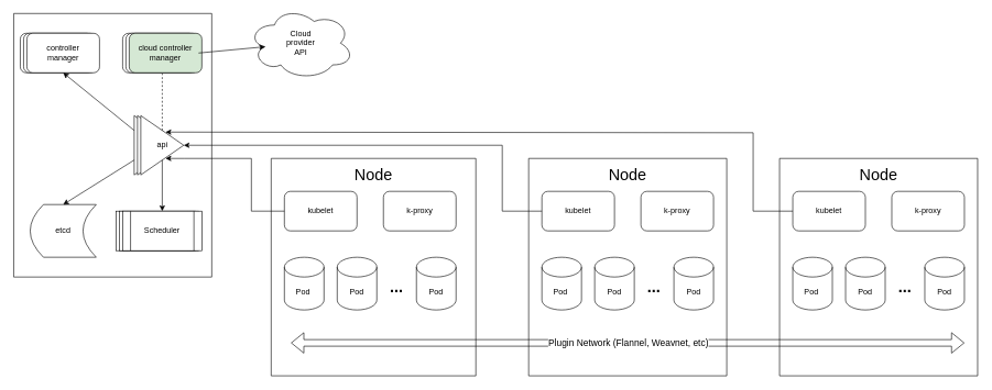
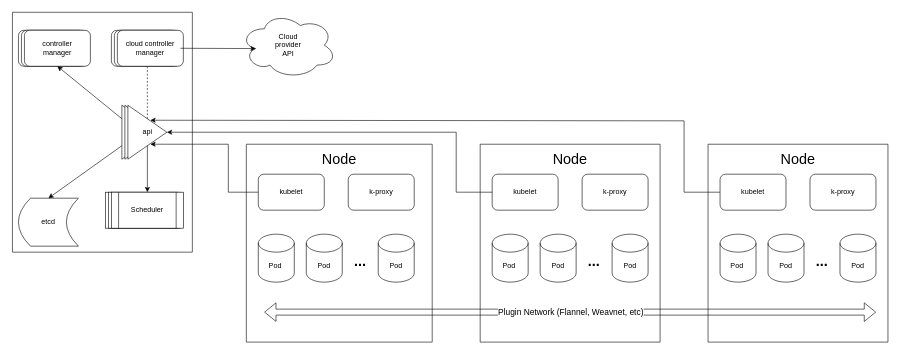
  <mxCell id="0" />
  <mxCell id="1" parent="0" />
  <mxCell id="2" value="" style="swimlane;startSize=0;" vertex="1" parent="1"><mxGeometry x="800" y="240" width="300" height="330" as="geometry" /></mxCell>
  <mxCell id="3" value="kubelet" style="rounded=1;whiteSpace=wrap;html=1;" vertex="1" parent="2"><mxGeometry x="20" y="50" width="110" height="60" as="geometry" /></mxCell>
  <mxCell id="4" value="k-proxy" style="rounded=1;whiteSpace=wrap;html=1;" vertex="1" parent="2"><mxGeometry x="170" y="50" width="110" height="60" as="geometry" /></mxCell>
  <mxCell id="5" value="Pod&amp;nbsp;" style="shape=cylinder3;whiteSpace=wrap;html=1;boundedLbl=1;backgroundOutline=1;size=15;" vertex="1" parent="2"><mxGeometry x="20" y="150" width="60" height="80" as="geometry" /></mxCell>
  <mxCell id="6" value="Pod" style="shape=cylinder3;whiteSpace=wrap;html=1;boundedLbl=1;backgroundOutline=1;size=15;" vertex="1" parent="2"><mxGeometry x="100" y="150" width="60" height="80" as="geometry" /></mxCell>
  <mxCell id="7" value="Pod" style="shape=cylinder3;whiteSpace=wrap;html=1;boundedLbl=1;backgroundOutline=1;size=15;" vertex="1" parent="2"><mxGeometry x="220" y="150" width="60" height="80" as="geometry" /></mxCell>
  <mxCell id="8" value="&lt;b&gt;&lt;font style=&quot;font-size: 24px;&quot;&gt;...&lt;/font&gt;&lt;/b&gt;" style="text;html=1;strokeColor=none;fillColor=none;align=center;verticalAlign=middle;whiteSpace=wrap;rounded=0;" vertex="1" parent="2"><mxGeometry x="160" y="170" width="60" height="50" as="geometry" /></mxCell>
  <mxCell id="9" value="Node" style="text;html=1;strokeColor=none;fillColor=none;align=center;verticalAlign=middle;whiteSpace=wrap;rounded=0;fontSize=24;" vertex="1" parent="2"><mxGeometry x="120" y="10" width="60" height="30" as="geometry" /></mxCell>
  <mxCell id="10" value="" style="swimlane;startSize=0;" vertex="1" parent="1"><mxGeometry x="20" y="20" width="300" height="400" as="geometry" /></mxCell>
  <mxCell id="11" value="cv" style="triangle;whiteSpace=wrap;html=1;" vertex="1" parent="10"><mxGeometry x="182.5" y="155" width="65" height="90" as="geometry" /></mxCell>
  <mxCell id="12" value="Scheduler" style="shape=process;whiteSpace=wrap;html=1;backgroundOutline=1;" vertex="1" parent="10"><mxGeometry x="155" y="300" width="120" height="60" as="geometry" /></mxCell>
  <mxCell id="13" value="Scheduler" style="shape=process;whiteSpace=wrap;html=1;backgroundOutline=1;" vertex="1" parent="10"><mxGeometry x="160" y="300" width="120" height="60" as="geometry" /></mxCell>
  <mxCell id="14" value="controller &lt;br&gt;manager" style="rounded=1;whiteSpace=wrap;html=1;" vertex="1" parent="10"><mxGeometry x="10" y="30" width="110" height="60" as="geometry" /></mxCell>
  <mxCell id="15" value="controller &lt;br&gt;manager" style="rounded=1;whiteSpace=wrap;html=1;" vertex="1" parent="10"><mxGeometry x="15" y="30" width="110" height="60" as="geometry" /></mxCell>
  <mxCell id="16" value="cv" style="triangle;whiteSpace=wrap;html=1;" vertex="1" parent="10"><mxGeometry x="187.5" y="155" width="65" height="90" as="geometry" /></mxCell>
  <mxCell id="17" value="controller &lt;br&gt;manager" style="rounded=1;whiteSpace=wrap;html=1;" vertex="1" parent="10"><mxGeometry x="20" y="30" width="110" height="60" as="geometry" /></mxCell>
- <mxCell id="18" value="etcd" style="shape=dataStorage;whiteSpace=wrap;html=1;fixedSize=1;" vertex="1" parent="10"><mxGeometry x="25" y="290" width="100" height="80" as="geometry" /></mxCell>
+ <mxCell id="18" value="etcd" style="shape=dataStorage;whiteSpace=wrap;html=1;fixedSize=1;" vertex="1" parent="10"><mxGeometry x="10" y="310" width="100" height="80" as="geometry" /></mxCell>
  <mxCell id="19" value="api" style="triangle;whiteSpace=wrap;html=1;" vertex="1" parent="10"><mxGeometry x="192.5" y="155" width="65" height="90" as="geometry" /></mxCell>
  <mxCell id="20" value="Scheduler" style="shape=process;whiteSpace=wrap;html=1;backgroundOutline=1;" vertex="1" parent="10"><mxGeometry x="165" y="300" width="120" height="60" as="geometry" /></mxCell>
  <mxCell id="21" value="" style="endArrow=classic;html=1;rounded=0;entryX=0.5;entryY=1;entryDx=0;entryDy=0;exitX=0;exitY=0.25;exitDx=0;exitDy=0;" edge="1" parent="10" source="11" target="17"><mxGeometry width="50" height="50" relative="1" as="geometry"><mxPoint x="180" y="177.5" as="sourcePoint" /><mxPoint x="160" y="170" as="targetPoint" /></mxGeometry></mxCell>
  <mxCell id="22" value="" style="endArrow=classic;html=1;rounded=0;entryX=0.5;entryY=0;entryDx=0;entryDy=0;startArrow=none;exitX=0;exitY=0.75;exitDx=0;exitDy=0;" edge="1" parent="10" source="11" target="18"><mxGeometry width="50" height="50" relative="1" as="geometry"><mxPoint x="180" y="222.5" as="sourcePoint" /><mxPoint x="52.5" y="130" as="targetPoint" /></mxGeometry></mxCell>
  <mxCell id="23" value="" style="endArrow=classic;html=1;rounded=0;exitX=0.5;exitY=1;exitDx=0;exitDy=0;entryX=0.5;entryY=0;entryDx=0;entryDy=0;" edge="1" parent="10" source="19" target="20"><mxGeometry width="50" height="50" relative="1" as="geometry"><mxPoint x="440" y="280" as="sourcePoint" /><mxPoint x="490" y="230" as="targetPoint" /></mxGeometry></mxCell>
  <mxCell id="24" value="" style="endArrow=none;dashed=1;html=1;rounded=0;entryX=0.5;entryY=1;entryDx=0;entryDy=0;exitX=0.5;exitY=0;exitDx=0;exitDy=0;" edge="1" parent="10" source="19"><mxGeometry width="50" height="50" relative="1" as="geometry"><mxPoint x="440" y="280" as="sourcePoint" /><mxPoint x="225" y="90" as="targetPoint" /></mxGeometry></mxCell>
  <mxCell id="25" value="controller &lt;br&gt;manager" style="rounded=1;whiteSpace=wrap;html=1;" vertex="1" parent="10"><mxGeometry x="165" y="30" width="110" height="60" as="geometry" /></mxCell>
  <mxCell id="26" value="controller &lt;br&gt;manager" style="rounded=1;whiteSpace=wrap;html=1;" vertex="1" parent="10"><mxGeometry x="170" y="30" width="110" height="60" as="geometry" /></mxCell>
- <mxCell id="27" value="cloud controller &lt;br&gt;manager" style="rounded=1;whiteSpace=wrap;html=1;fillColor=#d5e8d4;" vertex="1" parent="10"><mxGeometry x="175" y="30" width="110" height="60" as="geometry" /></mxCell>
- <mxCell id="28" value="Cloud&lt;br&gt;provider&lt;br&gt;API" style="ellipse;shape=cloud;whiteSpace=wrap;html=1;" vertex="1" parent="1"><mxGeometry x="375" y="10" width="160" height="110" as="geometry" /></mxCell>
+ <mxCell id="27" value="cloud controller &lt;br&gt;manager" style="rounded=1;whiteSpace=wrap;html=1;" vertex="1" parent="10"><mxGeometry x="175" y="30" width="110" height="60" as="geometry" /></mxCell>
+ <mxCell id="28" value="Cloud&lt;br&gt;provider&lt;br&gt;API" style="ellipse;shape=cloud;whiteSpace=wrap;html=1;" vertex="1" parent="1"><mxGeometry x="400" y="20" width="160" height="110" as="geometry" /></mxCell>
  <mxCell id="29" value="" style="endArrow=classic;html=1;rounded=0;exitX=1;exitY=0.5;exitDx=0;exitDy=0;entryX=0.16;entryY=0.55;entryDx=0;entryDy=0;entryPerimeter=0;" edge="1" parent="1" target="28"><mxGeometry width="50" height="50" relative="1" as="geometry"><mxPoint x="300" y="80" as="sourcePoint" /><mxPoint x="510" y="240" as="targetPoint" /></mxGeometry></mxCell>
  <mxCell id="30" value="" style="swimlane;startSize=0;" vertex="1" parent="1"><mxGeometry x="410" y="240" width="310" height="330" as="geometry" /></mxCell>
  <mxCell id="31" value="kubelet" style="rounded=1;whiteSpace=wrap;html=1;" vertex="1" parent="30"><mxGeometry x="20" y="50" width="110" height="60" as="geometry" /></mxCell>
  <mxCell id="32" value="k-proxy" style="rounded=1;whiteSpace=wrap;html=1;" vertex="1" parent="30"><mxGeometry x="170" y="50" width="110" height="60" as="geometry" /></mxCell>
  <mxCell id="33" value="Pod&amp;nbsp;" style="shape=cylinder3;whiteSpace=wrap;html=1;boundedLbl=1;backgroundOutline=1;size=15;" vertex="1" parent="30"><mxGeometry x="20" y="150" width="60" height="80" as="geometry" /></mxCell>
  <mxCell id="34" value="Pod" style="shape=cylinder3;whiteSpace=wrap;html=1;boundedLbl=1;backgroundOutline=1;size=15;" vertex="1" parent="30"><mxGeometry x="100" y="150" width="60" height="80" as="geometry" /></mxCell>
  <mxCell id="35" value="Pod" style="shape=cylinder3;whiteSpace=wrap;html=1;boundedLbl=1;backgroundOutline=1;size=15;" vertex="1" parent="30"><mxGeometry x="220" y="150" width="60" height="80" as="geometry" /></mxCell>
  <mxCell id="36" value="&lt;b&gt;&lt;font style=&quot;font-size: 24px;&quot;&gt;...&lt;/font&gt;&lt;/b&gt;" style="text;html=1;strokeColor=none;fillColor=none;align=center;verticalAlign=middle;whiteSpace=wrap;rounded=0;" vertex="1" parent="30"><mxGeometry x="160" y="170" width="60" height="50" as="geometry" /></mxCell>
  <mxCell id="37" value="Node" style="text;html=1;strokeColor=none;fillColor=none;align=center;verticalAlign=middle;whiteSpace=wrap;rounded=0;fontSize=24;" vertex="1" parent="30"><mxGeometry x="125" y="10" width="60" height="30" as="geometry" /></mxCell>
  <mxCell id="38" style="edgeStyle=orthogonalEdgeStyle;rounded=0;orthogonalLoop=1;jettySize=auto;html=1;exitX=0;exitY=0.5;exitDx=0;exitDy=0;fontSize=24;" edge="1" parent="1" source="31"><mxGeometry relative="1" as="geometry"><mxPoint x="250" y="240" as="targetPoint" /><Array as="points"><mxPoint x="380" y="320" /><mxPoint x="380" y="240" /><mxPoint x="278" y="240" /></Array></mxGeometry></mxCell>
  <mxCell id="39" value="" style="swimlane;startSize=0;" vertex="1" parent="1"><mxGeometry x="1180" y="240" width="300" height="330" as="geometry" /></mxCell>
  <mxCell id="40" value="kubelet" style="rounded=1;whiteSpace=wrap;html=1;" vertex="1" parent="39"><mxGeometry x="20" y="50" width="110" height="60" as="geometry" /></mxCell>
  <mxCell id="41" value="k-proxy" style="rounded=1;whiteSpace=wrap;html=1;" vertex="1" parent="39"><mxGeometry x="170" y="50" width="110" height="60" as="geometry" /></mxCell>
  <mxCell id="42" value="Pod&amp;nbsp;" style="shape=cylinder3;whiteSpace=wrap;html=1;boundedLbl=1;backgroundOutline=1;size=15;" vertex="1" parent="39"><mxGeometry x="20" y="150" width="60" height="80" as="geometry" /></mxCell>
  <mxCell id="43" value="Pod" style="shape=cylinder3;whiteSpace=wrap;html=1;boundedLbl=1;backgroundOutline=1;size=15;" vertex="1" parent="39"><mxGeometry x="100" y="150" width="60" height="80" as="geometry" /></mxCell>
  <mxCell id="44" value="Pod" style="shape=cylinder3;whiteSpace=wrap;html=1;boundedLbl=1;backgroundOutline=1;size=15;" vertex="1" parent="39"><mxGeometry x="220" y="150" width="60" height="80" as="geometry" /></mxCell>
  <mxCell id="45" value="&lt;b&gt;&lt;font style=&quot;font-size: 24px;&quot;&gt;...&lt;/font&gt;&lt;/b&gt;" style="text;html=1;strokeColor=none;fillColor=none;align=center;verticalAlign=middle;whiteSpace=wrap;rounded=0;" vertex="1" parent="39"><mxGeometry x="160" y="170" width="60" height="50" as="geometry" /></mxCell>
  <mxCell id="46" value="Node" style="text;html=1;strokeColor=none;fillColor=none;align=center;verticalAlign=middle;whiteSpace=wrap;rounded=0;fontSize=24;" vertex="1" parent="39"><mxGeometry x="120" y="10" width="60" height="30" as="geometry" /></mxCell>
  <mxCell id="47" style="edgeStyle=orthogonalEdgeStyle;rounded=0;orthogonalLoop=1;jettySize=auto;html=1;exitX=0;exitY=0.5;exitDx=0;exitDy=0;entryX=1;entryY=0.5;entryDx=0;entryDy=0;fontSize=24;" edge="1" parent="1" source="3" target="19"><mxGeometry relative="1" as="geometry"><Array as="points"><mxPoint x="760" y="320" /><mxPoint x="760" y="220" /></Array></mxGeometry></mxCell>
  <mxCell id="48" style="edgeStyle=orthogonalEdgeStyle;rounded=0;orthogonalLoop=1;jettySize=auto;html=1;exitX=0;exitY=0.5;exitDx=0;exitDy=0;fontSize=24;" edge="1" parent="1" source="40"><mxGeometry relative="1" as="geometry"><mxPoint x="250" y="200" as="targetPoint" /><Array as="points"><mxPoint x="1140" y="320" /><mxPoint x="1140" y="201" /></Array></mxGeometry></mxCell>
  <mxCell id="49" value="" style="shape=flexArrow;endArrow=classic;startArrow=classic;html=1;rounded=0;fontSize=24;" edge="1" parent="1"><mxGeometry width="100" height="100" relative="1" as="geometry"><mxPoint x="440" y="520" as="sourcePoint" /><mxPoint x="1460" y="520" as="targetPoint" /></mxGeometry></mxCell>
  <mxCell id="50" value="&lt;font style=&quot;font-size: 14px;&quot;&gt;Plugin Network (Flannel, Weavnet, etc)&lt;/font&gt;" style="edgeLabel;html=1;align=center;verticalAlign=middle;resizable=0;points=[];fontSize=24;" vertex="1" connectable="0" parent="49"><mxGeometry x="0.084" y="4" relative="1" as="geometry"><mxPoint x="-43" as="offset" /></mxGeometry></mxCell>
